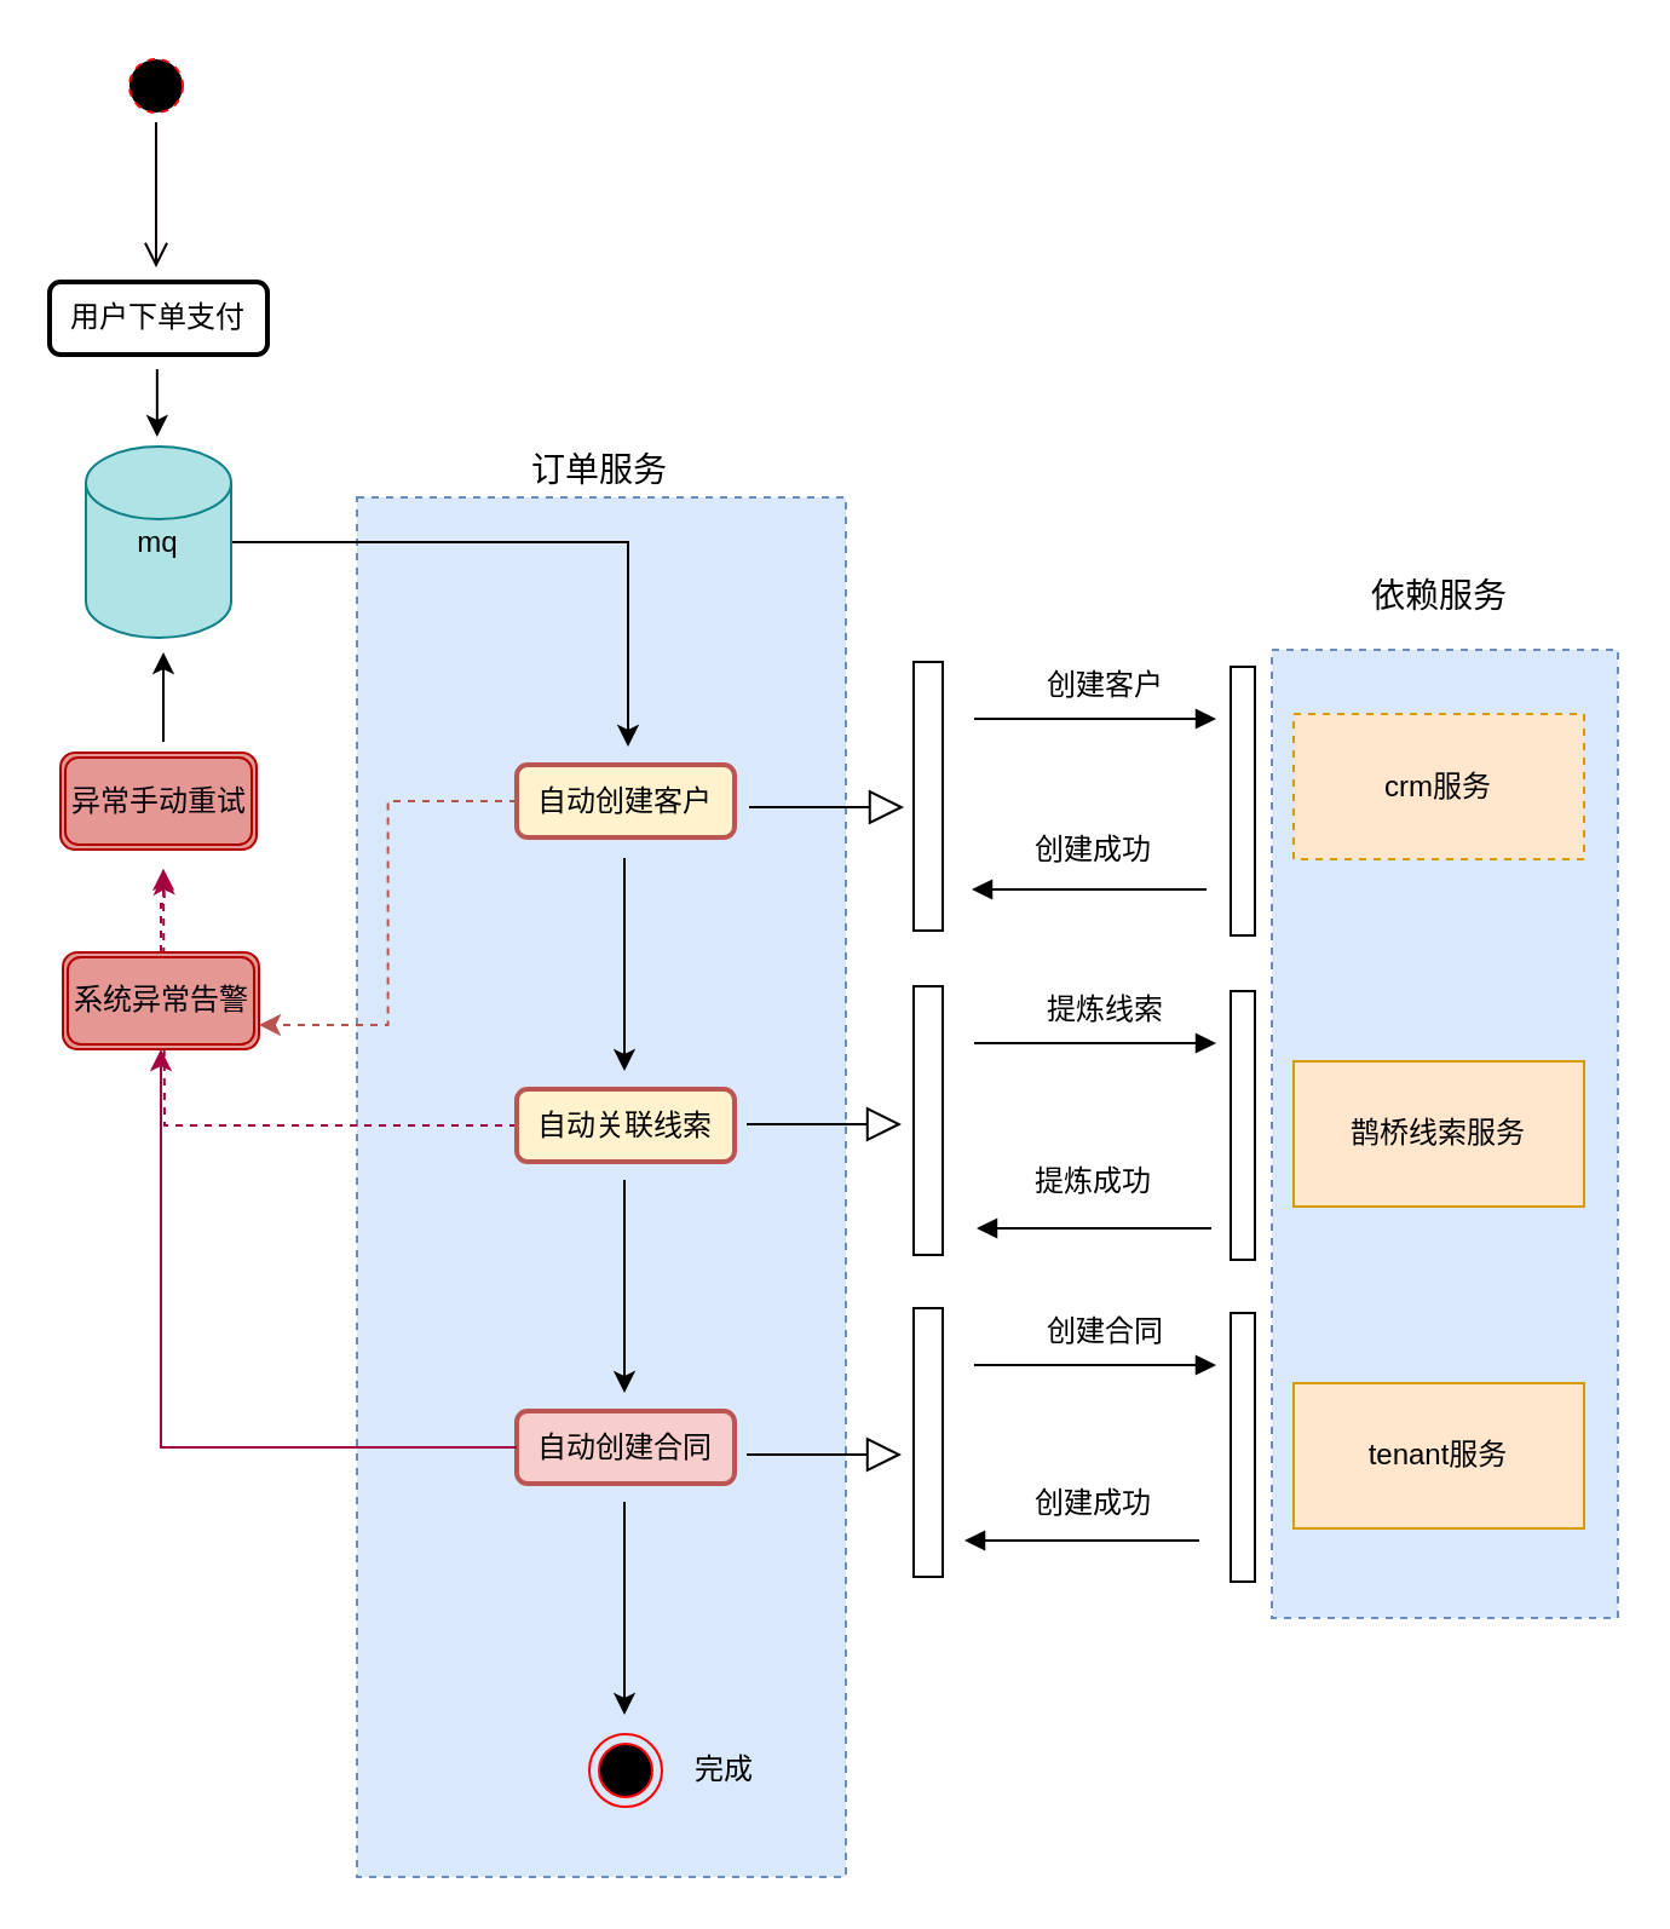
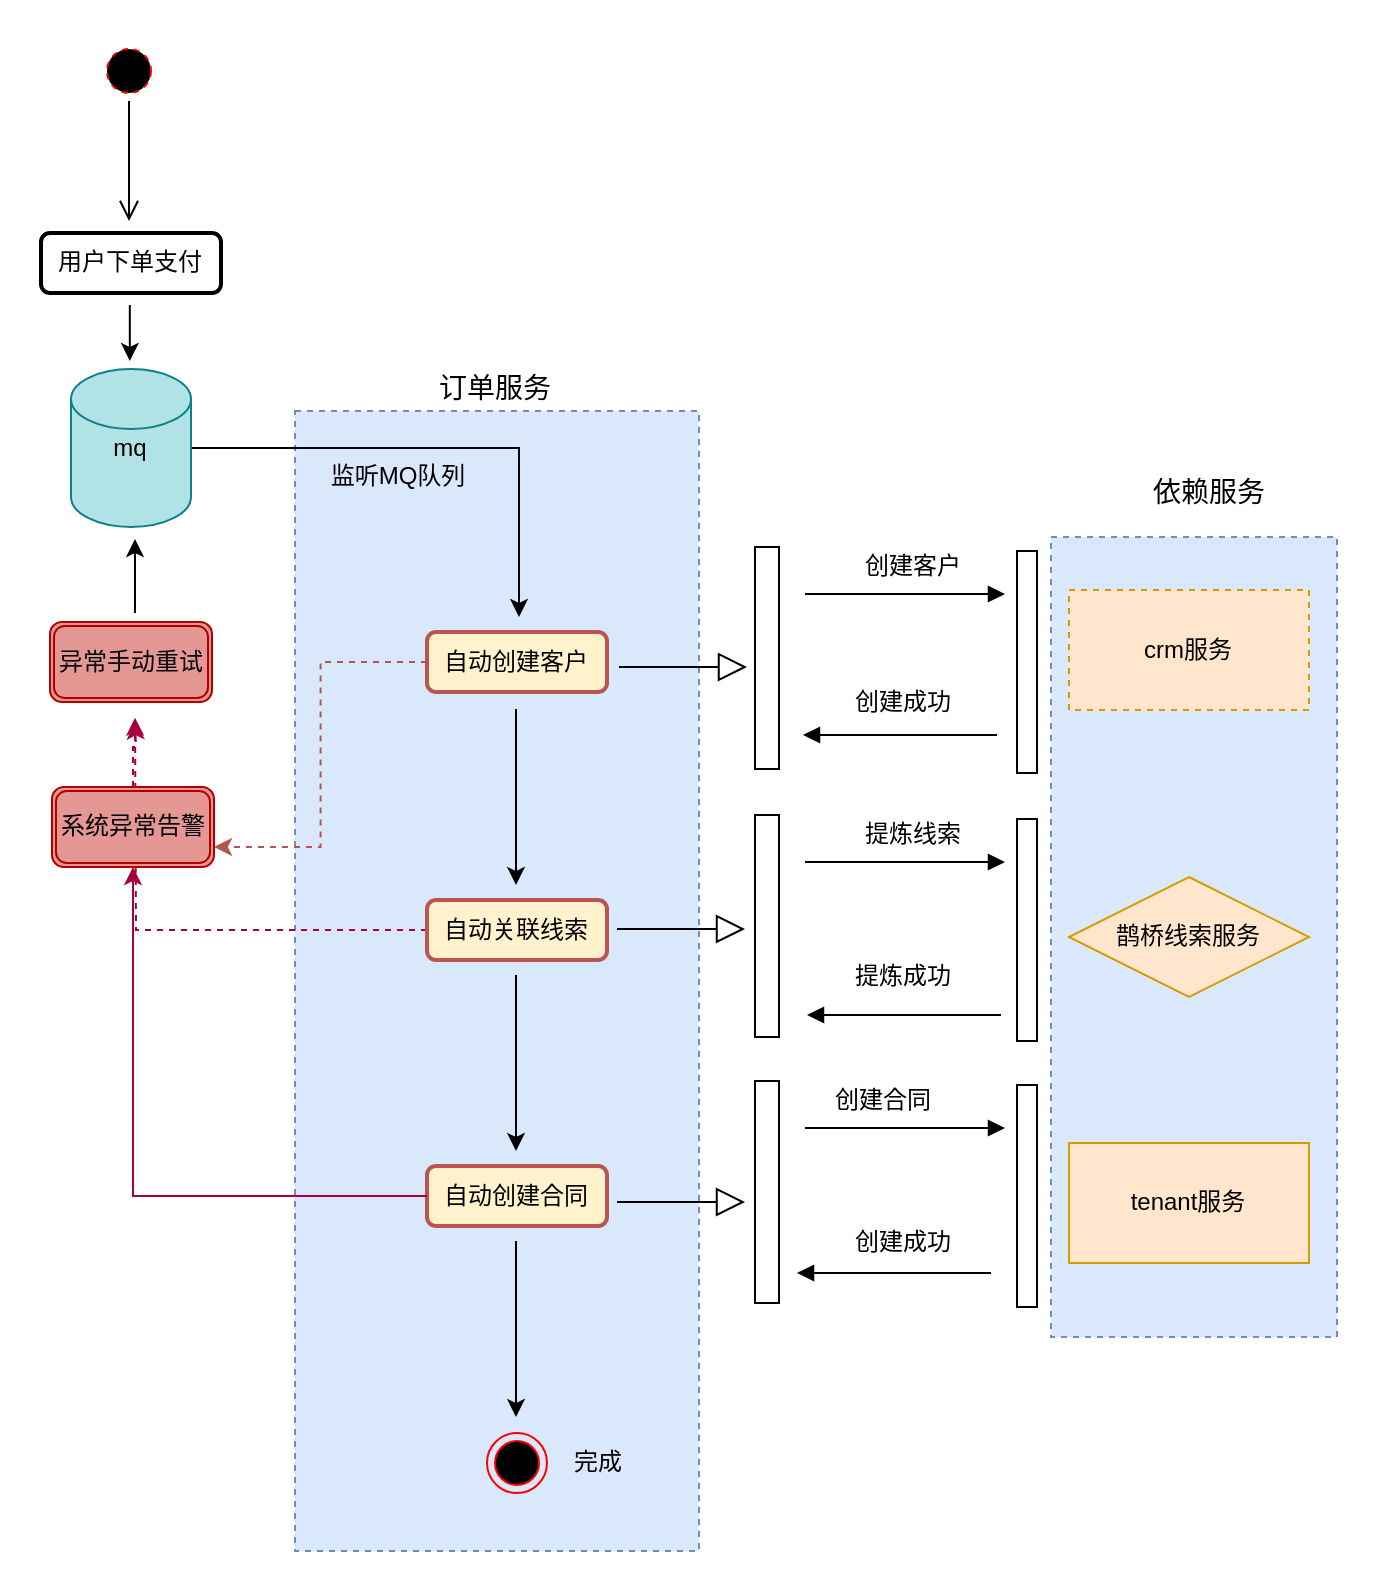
  <mxCell id="0" />
  <mxCell id="1" parent="0" />
  <mxCell id="2" value="" style="rounded=0;whiteSpace=wrap;html=1;shadow=0;glass=0;dashed=1;sketch=0;fillColor=#dae8fc;strokeColor=#6c8ebf;" parent="1" vertex="1"><mxGeometry x="525" y="268" width="143" height="400" as="geometry" /></mxCell>
  <mxCell id="3" value="" style="rounded=0;whiteSpace=wrap;html=1;shadow=0;glass=0;dashed=1;sketch=0;fillColor=#dae8fc;strokeColor=#6c8ebf;" parent="1" vertex="1"><mxGeometry x="147" y="205" width="202" height="570" as="geometry" /></mxCell>
  <mxCell id="4" value="用户下单支付" style="rounded=1;whiteSpace=wrap;html=1;strokeWidth=2;" parent="1" vertex="1"><mxGeometry x="20" y="116" width="90" height="30" as="geometry" /></mxCell>
  <mxCell id="5" value="" style="endArrow=classic;html=1;entryX=0.5;entryY=0;entryDx=0;entryDy=0;" parent="1" edge="1"><mxGeometry width="50" height="50" relative="1" as="geometry"><mxPoint x="64.41" y="152" as="sourcePoint" /><mxPoint x="64.41" y="180" as="targetPoint" /></mxGeometry></mxCell>
  <mxCell id="6" style="edgeStyle=orthogonalEdgeStyle;rounded=0;orthogonalLoop=1;jettySize=auto;html=1;" parent="1" source="7" edge="1"><mxGeometry relative="1" as="geometry"><mxPoint x="259" y="308" as="targetPoint" /><Array as="points"><mxPoint x="259" y="224" /></Array></mxGeometry></mxCell>
  <mxCell id="7" value="mq" style="shape=cylinder2;whiteSpace=wrap;html=1;boundedLbl=1;backgroundOutline=1;size=15;fillColor=#b0e3e6;strokeColor=#0e8088;" parent="1" vertex="1"><mxGeometry x="35" y="184" width="60" height="79" as="geometry" /></mxCell>
  <mxCell id="8" style="edgeStyle=orthogonalEdgeStyle;rounded=0;orthogonalLoop=1;jettySize=auto;html=1;dashed=1;fillColor=#f8cecc;strokeColor=#b85450;entryX=1;entryY=0.75;entryDx=0;entryDy=0;" parent="1" source="9" target="49" edge="1"><mxGeometry relative="1" as="geometry"><mxPoint x="113.118" y="330.5" as="targetPoint" /></mxGeometry></mxCell>
  <mxCell id="9" value="自动创建客户" style="rounded=1;whiteSpace=wrap;html=1;fillColor=#fff2cc;strokeWidth=2;strokeColor=#BA5551;" parent="1" vertex="1"><mxGeometry x="213" y="315.5" width="90" height="30" as="geometry" /></mxCell>
+ <mxCell id="10" value="监听MQ队列" style="text;html=1;strokeColor=none;fillColor=none;align=center;verticalAlign=middle;whiteSpace=wrap;rounded=0;shadow=0;glass=0;dashed=1;sketch=0;" parent="1" vertex="1"><mxGeometry x="149" y="228" width="100" height="20" as="geometry" /></mxCell>
  <mxCell id="11" value="" style="html=1;points=[];perimeter=orthogonalPerimeter;rounded=0;shadow=0;glass=0;sketch=0;fillColor=none;" parent="1" vertex="1"><mxGeometry x="377" y="273" width="12" height="111" as="geometry" /></mxCell>
  <mxCell id="12" value="" style="html=1;points=[];perimeter=orthogonalPerimeter;rounded=0;shadow=0;glass=0;sketch=0;" parent="1" vertex="1"><mxGeometry x="508" y="275" width="10" height="111" as="geometry" /></mxCell>
  <mxCell id="13" value="" style="endArrow=block;endFill=1;endSize=6;html=1;" parent="1" edge="1"><mxGeometry width="100" relative="1" as="geometry"><mxPoint x="402" y="296.5" as="sourcePoint" /><mxPoint x="502" y="296.5" as="targetPoint" /></mxGeometry></mxCell>
  <mxCell id="14" value="创建客户" style="text;html=1;strokeColor=none;fillColor=none;align=center;verticalAlign=middle;whiteSpace=wrap;rounded=0;shadow=0;glass=0;sketch=0;" parent="1" vertex="1"><mxGeometry x="431" y="273" width="51" height="20" as="geometry" /></mxCell>
  <mxCell id="15" value="" style="endArrow=block;endFill=1;endSize=6;html=1;" parent="1" edge="1"><mxGeometry width="100" relative="1" as="geometry"><mxPoint x="498" y="367" as="sourcePoint" /><mxPoint x="401" y="367" as="targetPoint" /></mxGeometry></mxCell>
  <mxCell id="16" value="&lt;font style=&quot;font-size: 14px&quot;&gt;订单服务&lt;/font&gt;" style="text;html=1;align=center;verticalAlign=middle;resizable=0;points=[];autosize=1;" parent="1" vertex="1"><mxGeometry x="214" y="184" width="66" height="19" as="geometry" /></mxCell>
  <mxCell id="17" value="crm服务" style="rounded=0;whiteSpace=wrap;html=1;shadow=0;glass=0;sketch=0;fillColor=#ffe6cc;strokeColor=#d79b00;dashed=1;" parent="1" vertex="1"><mxGeometry x="534" y="294.5" width="120" height="60" as="geometry" /></mxCell>
  <mxCell id="18" value="创建成功" style="text;html=1;strokeColor=none;fillColor=none;align=center;verticalAlign=middle;whiteSpace=wrap;rounded=0;shadow=0;glass=0;sketch=0;" parent="1" vertex="1"><mxGeometry x="426" y="341" width="51" height="20" as="geometry" /></mxCell>
- <mxCell id="19" value="&lt;font style=&quot;font-size: 14px&quot;&gt;依赖服务&lt;/font&gt;" style="text;html=1;align=center;verticalAlign=middle;resizable=0;points=[];autosize=1;" parent="1" vertex="1"><mxGeometry x="561" y="236" width="66" height="19" as="geometry" /></mxCell>
+ <mxCell id="19" value="&lt;font style=&quot;font-size: 14px&quot;&gt;依赖服务&lt;/font&gt;" style="text;html=1;align=center;verticalAlign=middle;resizable=0;points=[];autosize=1;" parent="1" vertex="1"><mxGeometry x="571" y="236" width="66" height="19" as="geometry" /></mxCell>
  <mxCell id="20" style="edgeStyle=orthogonalEdgeStyle;rounded=0;orthogonalLoop=1;jettySize=auto;html=1;dashed=1;fillColor=#d80073;strokeColor=#A50040;" parent="1" source="21" edge="1"><mxGeometry relative="1" as="geometry"><mxPoint x="67" y="358.353" as="targetPoint" /></mxGeometry></mxCell>
  <mxCell id="21" value="自动关联线索" style="rounded=1;whiteSpace=wrap;html=1;fillColor=#fff2cc;strokeWidth=2;strokeColor=#BA5551;" parent="1" vertex="1"><mxGeometry x="213" y="449.5" width="90" height="30" as="geometry" /></mxCell>
  <mxCell id="22" value="" style="html=1;points=[];perimeter=orthogonalPerimeter;rounded=0;shadow=0;glass=0;sketch=0;" parent="1" vertex="1"><mxGeometry x="377" y="407" width="12" height="111" as="geometry" /></mxCell>
  <mxCell id="23" value="" style="html=1;points=[];perimeter=orthogonalPerimeter;rounded=0;shadow=0;glass=0;sketch=0;" parent="1" vertex="1"><mxGeometry x="508" y="409" width="10" height="111" as="geometry" /></mxCell>
  <mxCell id="24" value="" style="endArrow=block;endFill=1;endSize=6;html=1;" parent="1" edge="1"><mxGeometry width="100" relative="1" as="geometry"><mxPoint x="402" y="430.5" as="sourcePoint" /><mxPoint x="502" y="430.5" as="targetPoint" /></mxGeometry></mxCell>
  <mxCell id="25" value="提炼线索" style="text;html=1;strokeColor=none;fillColor=none;align=center;verticalAlign=middle;whiteSpace=wrap;rounded=0;shadow=0;glass=0;sketch=0;" parent="1" vertex="1"><mxGeometry x="431" y="407" width="51" height="20" as="geometry" /></mxCell>
- <mxCell id="26" value="鹊桥线索服务" style="rounded=0;whiteSpace=wrap;html=1;shadow=0;glass=0;sketch=0;fillColor=#ffe6cc;strokeColor=#d79b00;" parent="1" vertex="1"><mxGeometry x="534" y="438" width="120" height="60" as="geometry" /></mxCell>
+ <mxCell id="26" value="鹊桥线索服务" style="rhombus;whiteSpace=wrap;html=1;shadow=0;glass=0;sketch=0;fillColor=#ffe6cc;strokeColor=#d79b00;" parent="1" vertex="1"><mxGeometry x="534" y="438" width="120" height="60" as="geometry" /></mxCell>
  <mxCell id="27" value="提炼成功" style="text;html=1;strokeColor=none;fillColor=none;align=center;verticalAlign=middle;whiteSpace=wrap;rounded=0;shadow=0;glass=0;sketch=0;" parent="1" vertex="1"><mxGeometry x="426" y="478" width="51" height="20" as="geometry" /></mxCell>
  <mxCell id="28" value="" style="endArrow=classic;html=1;" parent="1" edge="1"><mxGeometry width="50" height="50" relative="1" as="geometry"><mxPoint x="257.5" y="354" as="sourcePoint" /><mxPoint x="257.5" y="442" as="targetPoint" /></mxGeometry></mxCell>
  <mxCell id="29" style="edgeStyle=orthogonalEdgeStyle;rounded=0;orthogonalLoop=1;jettySize=auto;html=1;dashed=1;fillColor=#d80073;strokeColor=#A50040;" parent="1" source="49" edge="1"><mxGeometry relative="1" as="geometry"><mxPoint x="67" y="360.235" as="targetPoint" /></mxGeometry></mxCell>
- <mxCell id="30" value="自动创建合同" style="rounded=1;whiteSpace=wrap;html=1;fillColor=#f8cecc;strokeWidth=2;strokeColor=#BA5551;" parent="1" vertex="1"><mxGeometry x="213" y="582.5" width="90" height="30" as="geometry" /></mxCell>
+ <mxCell id="30" value="自动创建合同" style="rounded=1;whiteSpace=wrap;html=1;fillColor=#fff2cc;strokeWidth=2;strokeColor=#BA5551;" parent="1" vertex="1"><mxGeometry x="213" y="582.5" width="90" height="30" as="geometry" /></mxCell>
  <mxCell id="31" value="" style="html=1;points=[];perimeter=orthogonalPerimeter;rounded=0;shadow=0;glass=0;sketch=0;" parent="1" vertex="1"><mxGeometry x="377" y="540" width="12" height="111" as="geometry" /></mxCell>
  <mxCell id="32" value="" style="html=1;points=[];perimeter=orthogonalPerimeter;rounded=0;shadow=0;glass=0;sketch=0;" parent="1" vertex="1"><mxGeometry x="508" y="542" width="10" height="111" as="geometry" /></mxCell>
  <mxCell id="33" value="" style="endArrow=block;endFill=1;endSize=6;html=1;" parent="1" edge="1"><mxGeometry width="100" relative="1" as="geometry"><mxPoint x="402" y="563.5" as="sourcePoint" /><mxPoint x="502" y="563.5" as="targetPoint" /></mxGeometry></mxCell>
- <mxCell id="34" value="创建合同" style="text;html=1;strokeColor=none;fillColor=none;align=center;verticalAlign=middle;whiteSpace=wrap;rounded=0;shadow=0;glass=0;sketch=0;" parent="1" vertex="1"><mxGeometry x="431" y="540" width="51" height="20" as="geometry" /></mxCell>
+ <mxCell id="34" value="创建合同" style="text;html=1;strokeColor=none;fillColor=none;align=center;verticalAlign=middle;whiteSpace=wrap;rounded=0;shadow=0;glass=0;sketch=0;" parent="1" vertex="1"><mxGeometry x="416" y="540" width="51" height="20" as="geometry" /></mxCell>
  <mxCell id="35" value="tenant服务" style="rounded=0;whiteSpace=wrap;html=1;shadow=0;glass=0;sketch=0;fillColor=#ffe6cc;strokeColor=#d79b00;" parent="1" vertex="1"><mxGeometry x="534" y="571" width="120" height="60" as="geometry" /></mxCell>
  <mxCell id="36" value="创建成功" style="text;html=1;strokeColor=none;fillColor=none;align=center;verticalAlign=middle;whiteSpace=wrap;rounded=0;shadow=0;glass=0;sketch=0;" parent="1" vertex="1"><mxGeometry x="426" y="611" width="51" height="20" as="geometry" /></mxCell>
  <mxCell id="37" value="" style="endArrow=classic;html=1;" parent="1" edge="1"><mxGeometry width="50" height="50" relative="1" as="geometry"><mxPoint x="257.5" y="487" as="sourcePoint" /><mxPoint x="257.5" y="575" as="targetPoint" /></mxGeometry></mxCell>
  <mxCell id="38" value="" style="endArrow=classic;html=1;" parent="1" edge="1"><mxGeometry width="50" height="50" relative="1" as="geometry"><mxPoint x="257.5" y="620" as="sourcePoint" /><mxPoint x="257.5" y="708" as="targetPoint" /></mxGeometry></mxCell>
  <mxCell id="39" value="" style="endArrow=block;endFill=1;endSize=6;html=1;" parent="1" edge="1"><mxGeometry width="100" relative="1" as="geometry"><mxPoint x="500" y="507" as="sourcePoint" /><mxPoint x="403" y="507" as="targetPoint" /></mxGeometry></mxCell>
  <mxCell id="40" value="" style="endArrow=block;endFill=1;endSize=6;html=1;" parent="1" edge="1"><mxGeometry width="100" relative="1" as="geometry"><mxPoint x="495" y="636" as="sourcePoint" /><mxPoint x="398" y="636" as="targetPoint" /></mxGeometry></mxCell>
  <mxCell id="41" value="" style="endArrow=block;endFill=0;endSize=12;html=1;" parent="1" edge="1"><mxGeometry width="160" relative="1" as="geometry"><mxPoint x="309" y="333" as="sourcePoint" /><mxPoint x="373" y="333" as="targetPoint" /></mxGeometry></mxCell>
  <mxCell id="42" value="" style="endArrow=block;endFill=0;endSize=12;html=1;" parent="1" edge="1"><mxGeometry width="160" relative="1" as="geometry"><mxPoint x="308" y="464" as="sourcePoint" /><mxPoint x="372" y="464" as="targetPoint" /></mxGeometry></mxCell>
  <mxCell id="43" value="" style="endArrow=block;endFill=0;endSize=12;html=1;" parent="1" edge="1"><mxGeometry width="160" relative="1" as="geometry"><mxPoint x="308" y="600.5" as="sourcePoint" /><mxPoint x="372" y="600.5" as="targetPoint" /></mxGeometry></mxCell>
  <mxCell id="44" value="" style="ellipse;html=1;shape=endState;fillColor=#000000;strokeColor=#ff0000;rounded=0;shadow=0;glass=0;sketch=0;" parent="1" vertex="1"><mxGeometry x="243" y="716" width="30" height="30" as="geometry" /></mxCell>
  <mxCell id="45" value="&lt;font color=&quot;#02020a&quot;&gt;异常手动重试&lt;/font&gt;" style="shape=ext;double=1;rounded=1;whiteSpace=wrap;html=1;shadow=0;glass=0;sketch=0;strokeColor=#B20000;fontColor=#ffffff;fillColor=#E59893;" parent="1" vertex="1"><mxGeometry x="24.5" y="310.5" width="81" height="40" as="geometry" /></mxCell>
  <mxCell id="46" value="" style="ellipse;html=1;shape=startState;fillColor=#000000;strokeColor=#ff0000;rounded=0;shadow=0;glass=0;dashed=1;sketch=0;" parent="1" vertex="1"><mxGeometry x="49" y="20" width="30" height="30" as="geometry" /></mxCell>
  <mxCell id="47" value="" style="edgeStyle=orthogonalEdgeStyle;html=1;verticalAlign=bottom;endArrow=open;endSize=8;strokeColor=#080000;" parent="1" source="46" edge="1"><mxGeometry relative="1" as="geometry"><mxPoint x="64" y="110" as="targetPoint" /></mxGeometry></mxCell>
  <mxCell id="48" value="" style="endArrow=classic;html=1;" parent="1" edge="1"><mxGeometry width="50" height="50" relative="1" as="geometry"><mxPoint x="67" y="306" as="sourcePoint" /><mxPoint x="67" y="269" as="targetPoint" /></mxGeometry></mxCell>
  <mxCell id="49" value="&lt;font color=&quot;#02020a&quot;&gt;系统异常告警&lt;/font&gt;" style="shape=ext;double=1;rounded=1;whiteSpace=wrap;html=1;shadow=0;glass=0;sketch=0;strokeColor=#B20000;fontColor=#ffffff;fillColor=#E59893;" parent="1" vertex="1"><mxGeometry x="25.5" y="393" width="81" height="40" as="geometry" /></mxCell>
  <mxCell id="50" style="edgeStyle=orthogonalEdgeStyle;rounded=0;orthogonalLoop=1;jettySize=auto;html=1;dashed=0;fillColor=#d80073;strokeColor=#A50040;" parent="1" source="30" target="49" edge="1"><mxGeometry relative="1" as="geometry"><mxPoint x="67" y="360.235" as="targetPoint" /><mxPoint x="213" y="597.529" as="sourcePoint" /></mxGeometry></mxCell>
  <mxCell id="51" value="完成" style="text;html=1;strokeColor=none;fillColor=none;align=center;verticalAlign=middle;whiteSpace=wrap;rounded=0;shadow=0;glass=0;sketch=0;" parent="1" vertex="1"><mxGeometry x="279" y="721" width="40" height="20" as="geometry" /></mxCell>
